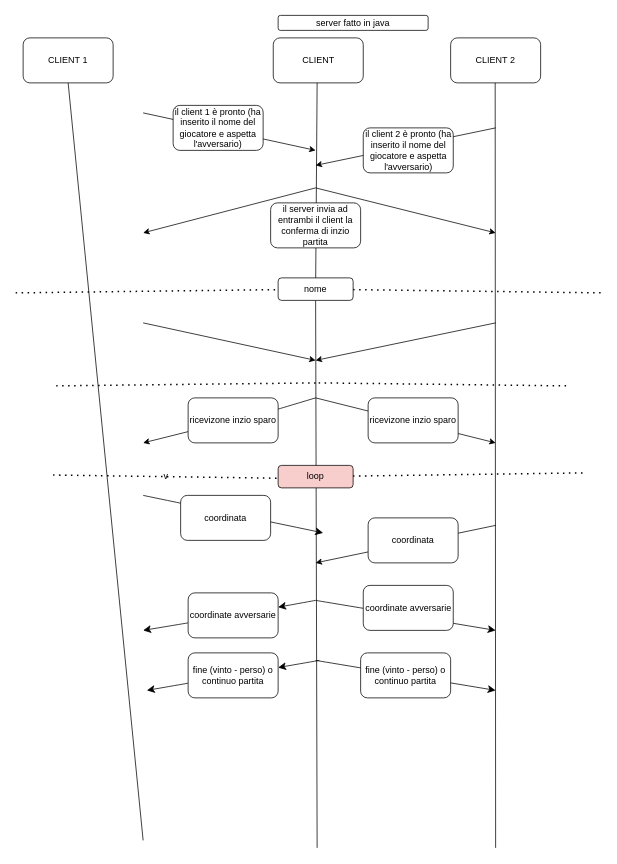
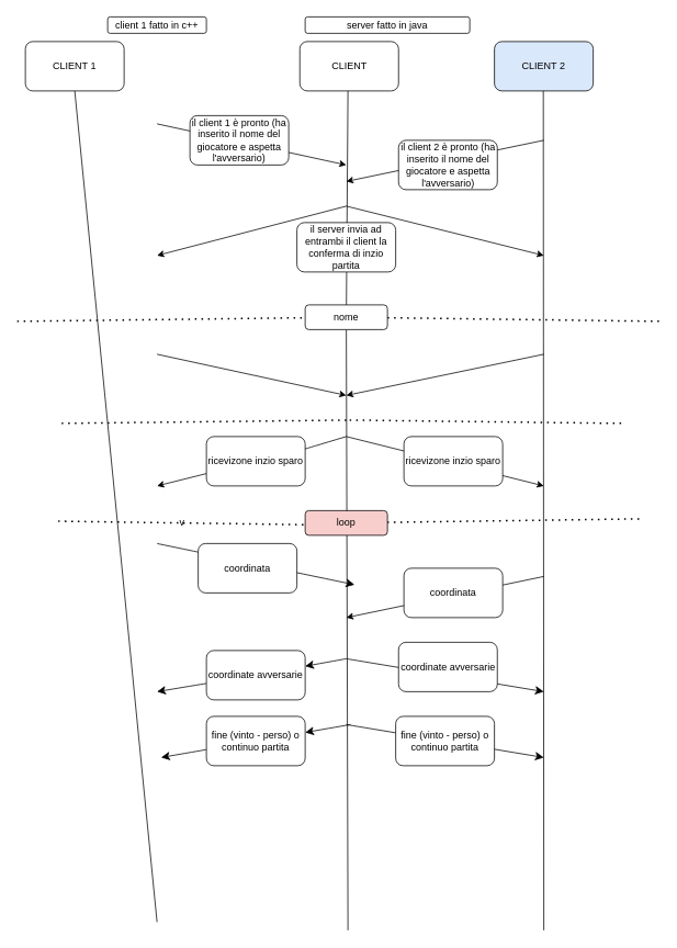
  <mxCell id="0" />
  <mxCell id="1" parent="0" />
  <mxCell id="2" value="CLIENT 1" style="rounded=1;whiteSpace=wrap;html=1;labelBackgroundColor=none;" vertex="1" parent="1"><mxGeometry x="30" y="50" width="120" height="60" as="geometry" /></mxCell>
- <mxCell id="3" value="CLIENT 2" style="rounded=1;whiteSpace=wrap;html=1;labelBackgroundColor=none;" vertex="1" parent="1"><mxGeometry x="600" y="50" width="120" height="60" as="geometry" /></mxCell>
+ <mxCell id="3" value="CLIENT 2" style="rounded=1;whiteSpace=wrap;html=1;labelBackgroundColor=none;fillColor=#dae8fc;" vertex="1" parent="1"><mxGeometry x="600" y="50" width="120" height="60" as="geometry" /></mxCell>
  <mxCell id="4" value="CLIENT" style="rounded=1;whiteSpace=wrap;html=1;labelBackgroundColor=none;" vertex="1" parent="1"><mxGeometry x="363.5" y="50" width="120" height="60" as="geometry" /></mxCell>
+ <mxCell id="5" value="client 1 fatto in c++" style="rounded=1;whiteSpace=wrap;html=1;labelBackgroundColor=none;" vertex="1" parent="1"><mxGeometry x="130" y="20" width="120" height="20" as="geometry" /></mxCell>
  <mxCell id="6" value="server fatto in java" style="rounded=1;whiteSpace=wrap;html=1;labelBackgroundColor=none;" vertex="1" parent="1"><mxGeometry x="370" y="20" width="200" height="20" as="geometry" /></mxCell>
  <mxCell id="7" value="" style="endArrow=none;html=1;rounded=1;entryX=0.5;entryY=1;entryDx=0;entryDy=0;labelBackgroundColor=none;fontColor=default;" edge="1" parent="1" target="2"><mxGeometry width="50" height="50" relative="1" as="geometry"><mxPoint x="190" y="1120" as="sourcePoint" /><mxPoint x="500" y="420" as="targetPoint" /></mxGeometry></mxCell>
  <mxCell id="8" value="" style="endArrow=none;html=1;rounded=1;entryX=0.5;entryY=1;entryDx=0;entryDy=0;labelBackgroundColor=none;fontColor=default;" edge="1" parent="1" source="20"><mxGeometry width="50" height="50" relative="1" as="geometry"><mxPoint x="422" y="830" as="sourcePoint" /><mxPoint x="422" y="110" as="targetPoint" /></mxGeometry></mxCell>
  <mxCell id="9" value="" style="endArrow=none;html=1;rounded=1;entryX=0.5;entryY=1;entryDx=0;entryDy=0;labelBackgroundColor=none;fontColor=default;" edge="1" parent="1"><mxGeometry width="50" height="50" relative="1" as="geometry"><mxPoint x="660" y="1130" as="sourcePoint" /><mxPoint x="659.41" y="110" as="targetPoint" /></mxGeometry></mxCell>
  <mxCell id="10" value="" style="endArrow=classic;html=1;rounded=1;labelBackgroundColor=none;fontColor=default;" edge="1" parent="1"><mxGeometry width="50" height="50" relative="1" as="geometry"><mxPoint x="190" y="150" as="sourcePoint" /><mxPoint x="420" y="200" as="targetPoint" /></mxGeometry></mxCell>
  <mxCell id="11" value="" style="endArrow=classic;html=1;rounded=1;labelBackgroundColor=none;fontColor=default;" edge="1" parent="1"><mxGeometry width="50" height="50" relative="1" as="geometry"><mxPoint x="660" y="170" as="sourcePoint" /><mxPoint x="420" y="220" as="targetPoint" /></mxGeometry></mxCell>
  <mxCell id="12" value="il client 1 è pronto (ha inserito il nome del giocatore e aspetta l'avversario)" style="rounded=1;whiteSpace=wrap;html=1;labelBackgroundColor=none;" vertex="1" parent="1"><mxGeometry x="230" y="140" width="120" height="60" as="geometry" /></mxCell>
  <mxCell id="13" value="il client 2 è pronto (ha inserito il nome del giocatore e aspetta l'avversario)" style="rounded=1;whiteSpace=wrap;html=1;labelBackgroundColor=none;" vertex="1" parent="1"><mxGeometry x="483.5" y="170" width="120" height="60" as="geometry" /></mxCell>
  <mxCell id="14" value="" style="endArrow=classic;html=1;rounded=1;labelBackgroundColor=none;fontColor=default;" edge="1" parent="1"><mxGeometry width="50" height="50" relative="1" as="geometry"><mxPoint x="420" y="250" as="sourcePoint" /><mxPoint x="190" y="310" as="targetPoint" /></mxGeometry></mxCell>
  <mxCell id="15" value="" style="endArrow=classic;html=1;rounded=1;labelBackgroundColor=none;fontColor=default;" edge="1" parent="1"><mxGeometry width="50" height="50" relative="1" as="geometry"><mxPoint x="420" y="250" as="sourcePoint" /><mxPoint x="660" y="310" as="targetPoint" /></mxGeometry></mxCell>
  <mxCell id="16" value="il server invia ad entrambi il client la conferma di inzio partita" style="rounded=1;whiteSpace=wrap;html=1;labelBackgroundColor=none;" vertex="1" parent="1"><mxGeometry x="360" y="270" width="120" height="60" as="geometry" /></mxCell>
  <mxCell id="17" value="" style="endArrow=none;dashed=1;html=1;dashPattern=1 3;strokeWidth=2;rounded=1;labelBackgroundColor=none;fontColor=default;" edge="1" parent="1" source="20"><mxGeometry width="50" height="50" relative="1" as="geometry"><mxPoint x="20" y="390" as="sourcePoint" /><mxPoint x="800" y="390" as="targetPoint" /></mxGeometry></mxCell>
  <mxCell id="18" value="" style="endArrow=none;html=1;rounded=1;entryX=0.5;entryY=1;entryDx=0;entryDy=0;labelBackgroundColor=none;fontColor=default;" edge="1" parent="1" target="20"><mxGeometry width="50" height="50" relative="1" as="geometry"><mxPoint x="422" y="1130" as="sourcePoint" /><mxPoint x="422" y="110" as="targetPoint" /></mxGeometry></mxCell>
  <mxCell id="19" value="" style="endArrow=none;dashed=1;html=1;dashPattern=1 3;strokeWidth=2;rounded=1;labelBackgroundColor=none;fontColor=default;" edge="1" parent="1" target="20"><mxGeometry width="50" height="50" relative="1" as="geometry"><mxPoint x="20" y="390" as="sourcePoint" /><mxPoint x="800" y="390" as="targetPoint" /></mxGeometry></mxCell>
  <mxCell id="20" value="nome" style="rounded=1;whiteSpace=wrap;html=1;labelBackgroundColor=none;" vertex="1" parent="1"><mxGeometry x="370" y="370" width="100" height="30" as="geometry" /></mxCell>
  <mxCell id="21" value="" style="endArrow=classic;html=1;rounded=1;labelBackgroundColor=none;fontColor=default;" edge="1" parent="1"><mxGeometry width="50" height="50" relative="1" as="geometry"><mxPoint x="190" y="430" as="sourcePoint" /><mxPoint x="420" y="480" as="targetPoint" /></mxGeometry></mxCell>
  <mxCell id="22" value="" style="endArrow=classic;html=1;rounded=1;labelBackgroundColor=none;fontColor=default;" edge="1" parent="1"><mxGeometry width="50" height="50" relative="1" as="geometry"><mxPoint x="660" y="430" as="sourcePoint" /><mxPoint x="420" y="480" as="targetPoint" /></mxGeometry></mxCell>
  <mxCell id="23" value="" style="endArrow=none;dashed=1;html=1;dashPattern=1 3;strokeWidth=2;rounded=1;labelBackgroundColor=none;fontColor=default;" edge="1" parent="1"><mxGeometry width="50" height="50" relative="1" as="geometry"><mxPoint x="74" y="514" as="sourcePoint" /><mxPoint x="424" y="510" as="targetPoint" /></mxGeometry></mxCell>
  <mxCell id="24" value="" style="endArrow=none;dashed=1;html=1;dashPattern=1 3;strokeWidth=2;rounded=1;labelBackgroundColor=none;fontColor=default;" edge="1" parent="1"><mxGeometry width="50" height="50" relative="1" as="geometry"><mxPoint x="424" y="510" as="sourcePoint" /><mxPoint x="754" y="514" as="targetPoint" /></mxGeometry></mxCell>
  <mxCell id="25" value="" style="endArrow=classic;html=1;rounded=1;labelBackgroundColor=none;fontColor=default;" edge="1" parent="1" source="27"><mxGeometry width="50" height="50" relative="1" as="geometry"><mxPoint x="420" y="530" as="sourcePoint" /><mxPoint x="190" y="590" as="targetPoint" /></mxGeometry></mxCell>
  <mxCell id="26" value="" style="endArrow=classic;html=1;rounded=1;labelBackgroundColor=none;fontColor=default;" edge="1" parent="1"><mxGeometry width="50" height="50" relative="1" as="geometry"><mxPoint x="420" y="530" as="sourcePoint" /><mxPoint x="660" y="590" as="targetPoint" /></mxGeometry></mxCell>
  <mxCell id="27" value="ricevizone inzio sparo" style="rounded=1;whiteSpace=wrap;html=1;labelBackgroundColor=none;" vertex="1" parent="1"><mxGeometry x="250" y="530" width="120" height="60" as="geometry" /></mxCell>
  <mxCell id="28" value="ricevizone inzio sparo" style="rounded=1;whiteSpace=wrap;html=1;labelBackgroundColor=none;" vertex="1" parent="1"><mxGeometry x="490" y="530" width="120" height="60" as="geometry" /></mxCell>
  <mxCell id="29" value="" style="endArrow=none;html=1;rounded=1;fontSize=12;startSize=8;endSize=8;curved=1;exitX=1;exitY=0.25;exitDx=0;exitDy=0;labelBackgroundColor=none;fontColor=default;" edge="1" parent="1" source="27"><mxGeometry width="50" height="50" relative="1" as="geometry"><mxPoint x="550" y="790" as="sourcePoint" /><mxPoint x="420" y="530" as="targetPoint" /></mxGeometry></mxCell>
  <mxCell id="30" value="" style="endArrow=none;dashed=1;html=1;dashPattern=1 3;strokeWidth=2;rounded=1;fontSize=12;startSize=8;endSize=8;curved=1;labelBackgroundColor=none;fontColor=default;" edge="1" parent="1" source="32"><mxGeometry width="50" height="50" relative="1" as="geometry"><mxPoint x="70" y="630" as="sourcePoint" /><mxPoint x="780" y="630" as="targetPoint" /></mxGeometry></mxCell>
  <mxCell id="31" value="v" style="endArrow=none;dashed=1;html=1;dashPattern=1 3;strokeWidth=2;rounded=1;fontSize=12;startSize=8;endSize=8;curved=1;labelBackgroundColor=none;fontColor=default;" edge="1" parent="1"><mxGeometry width="50" height="50" relative="1" as="geometry"><mxPoint x="70" y="632.86" as="sourcePoint" /><mxPoint x="370" y="637.146" as="targetPoint" /></mxGeometry></mxCell>
  <mxCell id="32" value="loop" style="rounded=1;whiteSpace=wrap;html=1;labelBackgroundColor=none;fillColor=#f8cecc;" vertex="1" parent="1"><mxGeometry x="370" y="620" width="100" height="30" as="geometry" /></mxCell>
  <mxCell id="33" value="" style="endArrow=classic;html=1;rounded=1;fontSize=12;startSize=8;endSize=8;curved=1;labelBackgroundColor=none;fontColor=default;" edge="1" parent="1"><mxGeometry width="50" height="50" relative="1" as="geometry"><mxPoint x="190" y="660" as="sourcePoint" /><mxPoint x="430" y="710" as="targetPoint" /></mxGeometry></mxCell>
  <mxCell id="34" value="coordinata" style="rounded=1;whiteSpace=wrap;html=1;labelBackgroundColor=none;" vertex="1" parent="1"><mxGeometry x="240" y="660" width="120" height="60" as="geometry" /></mxCell>
  <mxCell id="35" value="" style="endArrow=classic;html=1;rounded=1;labelBackgroundColor=none;fontColor=default;" edge="1" parent="1"><mxGeometry width="50" height="50" relative="1" as="geometry"><mxPoint x="660" y="700" as="sourcePoint" /><mxPoint x="420" y="750" as="targetPoint" /></mxGeometry></mxCell>
  <mxCell id="36" value="coordinata" style="rounded=1;whiteSpace=wrap;html=1;labelBackgroundColor=none;" vertex="1" parent="1"><mxGeometry x="490" y="690" width="120" height="60" as="geometry" /></mxCell>
  <mxCell id="37" value="" style="endArrow=classic;html=1;rounded=1;fontSize=12;startSize=8;endSize=8;curved=1;labelBackgroundColor=none;fontColor=default;" edge="1" parent="1"><mxGeometry width="50" height="50" relative="1" as="geometry"><mxPoint x="420" y="800" as="sourcePoint" /><mxPoint x="660" y="840" as="targetPoint" /></mxGeometry></mxCell>
  <mxCell id="38" value="" style="endArrow=classic;html=1;rounded=1;fontSize=12;startSize=8;endSize=8;curved=1;labelBackgroundColor=none;fontColor=default;" edge="1" parent="1" source="42"><mxGeometry width="50" height="50" relative="1" as="geometry"><mxPoint x="420" y="800" as="sourcePoint" /><mxPoint x="190" y="840" as="targetPoint" /></mxGeometry></mxCell>
  <mxCell id="39" value="" style="endArrow=classic;html=1;rounded=1;fontSize=12;startSize=8;endSize=8;curved=1;labelBackgroundColor=none;fontColor=default;" edge="1" parent="1" source="46"><mxGeometry width="50" height="50" relative="1" as="geometry"><mxPoint x="425" y="880" as="sourcePoint" /><mxPoint x="195" y="920" as="targetPoint" /></mxGeometry></mxCell>
  <mxCell id="40" value="" style="endArrow=classic;html=1;rounded=1;fontSize=12;startSize=8;endSize=8;curved=1;labelBackgroundColor=none;fontColor=default;" edge="1" parent="1"><mxGeometry width="50" height="50" relative="1" as="geometry"><mxPoint x="420" y="880" as="sourcePoint" /><mxPoint x="660" y="920" as="targetPoint" /></mxGeometry></mxCell>
  <mxCell id="41" value="" style="endArrow=classic;html=1;rounded=1;fontSize=12;startSize=8;endSize=8;curved=1;labelBackgroundColor=none;fontColor=default;" edge="1" parent="1" target="42"><mxGeometry width="50" height="50" relative="1" as="geometry"><mxPoint x="420" y="800" as="sourcePoint" /><mxPoint x="190" y="840" as="targetPoint" /></mxGeometry></mxCell>
  <mxCell id="42" value="coordinate avversarie" style="rounded=1;whiteSpace=wrap;html=1;labelBackgroundColor=none;" vertex="1" parent="1"><mxGeometry x="250" y="790" width="120" height="60" as="geometry" /></mxCell>
  <mxCell id="43" value="coordinate avversarie" style="rounded=1;whiteSpace=wrap;html=1;labelBackgroundColor=none;" vertex="1" parent="1"><mxGeometry x="483.5" y="780" width="120" height="60" as="geometry" /></mxCell>
  <mxCell id="44" value="fine (vinto - perso) o continuo partita" style="rounded=1;whiteSpace=wrap;html=1;labelBackgroundColor=none;" vertex="1" parent="1"><mxGeometry x="480" y="870" width="120" height="60" as="geometry" /></mxCell>
  <mxCell id="45" value="" style="endArrow=classic;html=1;rounded=1;fontSize=12;startSize=8;endSize=8;curved=1;labelBackgroundColor=none;fontColor=default;" edge="1" parent="1" target="46"><mxGeometry width="50" height="50" relative="1" as="geometry"><mxPoint x="425" y="880" as="sourcePoint" /><mxPoint x="195" y="920" as="targetPoint" /></mxGeometry></mxCell>
  <mxCell id="46" value="fine (vinto - perso) o continuo partita" style="rounded=1;whiteSpace=wrap;html=1;labelBackgroundColor=none;" vertex="1" parent="1"><mxGeometry x="250" y="870" width="120" height="60" as="geometry" /></mxCell>
